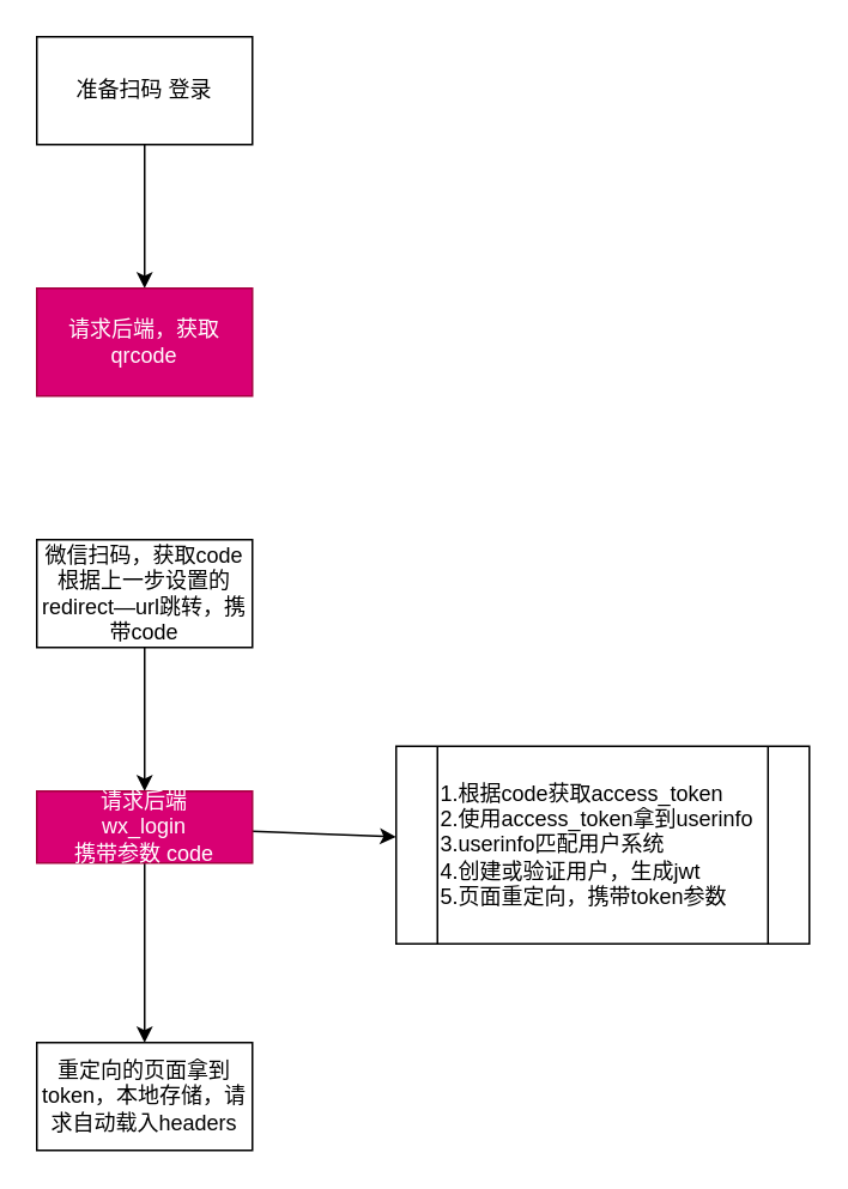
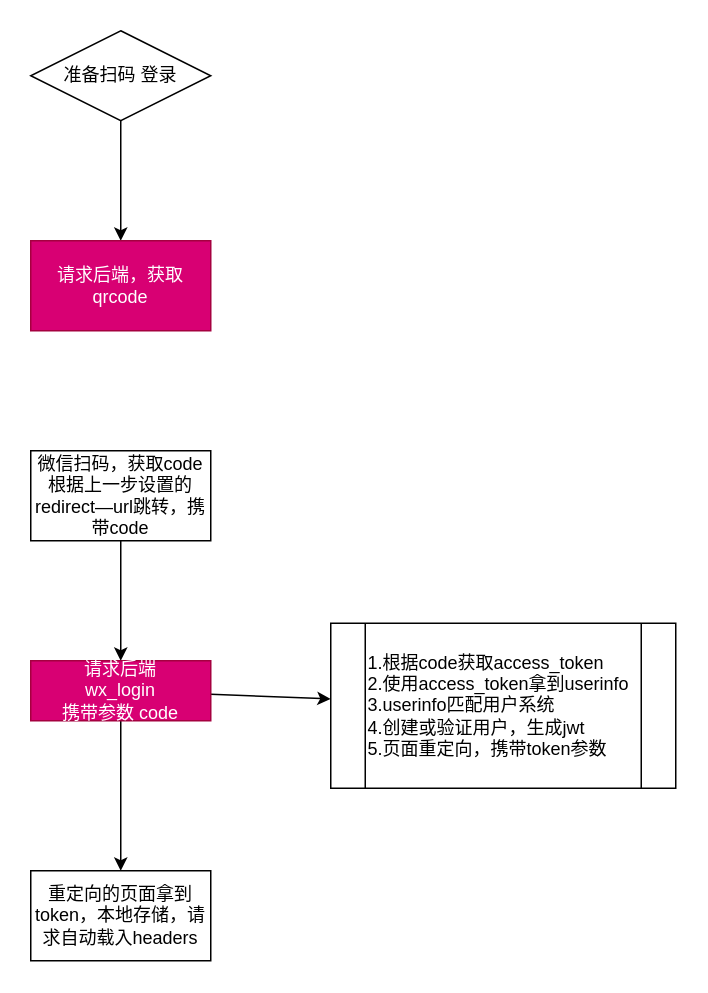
  <mxCell id="0" />
  <mxCell id="1" parent="0" />
  <mxCell id="2" value="" style="edgeStyle=none;html=1;" edge="1" parent="1" source="3" target="4"><mxGeometry relative="1" as="geometry" /></mxCell>
- <mxCell id="3" value="准备扫码 登录" style="rounded=0;whiteSpace=wrap;html=1;" vertex="1" parent="1"><mxGeometry x="20" y="20" width="120" height="60" as="geometry" /></mxCell>
+ <mxCell id="3" value="准备扫码 登录" style="rhombus;whiteSpace=wrap;html=1;" vertex="1" parent="1"><mxGeometry x="20" y="20" width="120" height="60" as="geometry" /></mxCell>
  <mxCell id="4" value="请求后端，获取qrcode" style="rounded=0;whiteSpace=wrap;html=1;fillColor=#d80073;fontColor=#ffffff;strokeColor=#A50040;" vertex="1" parent="1"><mxGeometry x="20" y="160" width="120" height="60" as="geometry" /></mxCell>
  <mxCell id="5" value="" style="edgeStyle=none;html=1;" edge="1" parent="1" source="6" target="9"><mxGeometry relative="1" as="geometry" /></mxCell>
  <mxCell id="6" value="微信扫码，获取code&lt;br&gt;根据上一步设置的redirect—url跳转，携带code" style="whiteSpace=wrap;html=1;rounded=0;" vertex="1" parent="1"><mxGeometry x="20" y="300" width="120" height="60" as="geometry" /></mxCell>
  <mxCell id="7" value="" style="edgeStyle=none;html=1;" edge="1" parent="1" source="9" target="10"><mxGeometry relative="1" as="geometry" /></mxCell>
  <mxCell id="8" value="" style="edgeStyle=none;html=1;" edge="1" parent="1" source="9" target="11"><mxGeometry relative="1" as="geometry" /></mxCell>
  <mxCell id="9" value="请求后端&lt;br&gt;wx_login&lt;br&gt;携带参数 code" style="whiteSpace=wrap;html=1;rounded=0;fillColor=#d80073;fontColor=#ffffff;strokeColor=#A50040;" vertex="1" parent="1"><mxGeometry x="20" y="440" width="120" height="40" as="geometry" /></mxCell>
  <mxCell id="10" value="1.根据code获取access_token&lt;br&gt;2.使用access_token拿到userinfo&lt;br&gt;3.userinfo匹配用户系统&lt;br&gt;4.创建或验证用户，生成jwt&lt;br&gt;5.页面重定向，携带token参数" style="shape=process;whiteSpace=wrap;html=1;backgroundOutline=1;rounded=0;align=left;" vertex="1" parent="1"><mxGeometry x="220" y="415" width="230" height="110" as="geometry" /></mxCell>
  <mxCell id="11" value="重定向的页面拿到token，本地存储，请求自动载入headers" style="whiteSpace=wrap;html=1;rounded=0;" vertex="1" parent="1"><mxGeometry x="20" y="580" width="120" height="60" as="geometry" /></mxCell>
